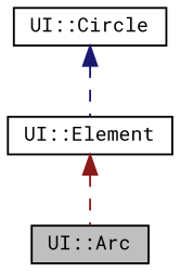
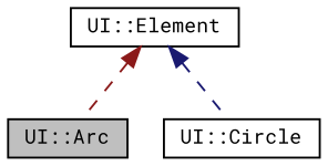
  digraph {
    fontname="Roboto Mono"
    node [color=black fillcolor=white fontname="Roboto Mono" fontsize=10 shape=box style=filled]
    edge [dir=back fontname="Roboto Mono" fontsize=10 labelfontname=Helvetica labelfontsize=10 style=dashed]
    n1 [fillcolor=grey75 fontcolor=black height=0.2 label="UI::Arc" width=0.4]
    n2 [height=0.2 label="UI::Circle" width=0.4]
    n3 [height=0.2 label="UI::Element" width=0.4]
    n3 -> n1 [color=firebrick4]
-   n2 -> n3 [color=midnightblue]
+   n3 -> n2 [color=midnightblue]
  }
